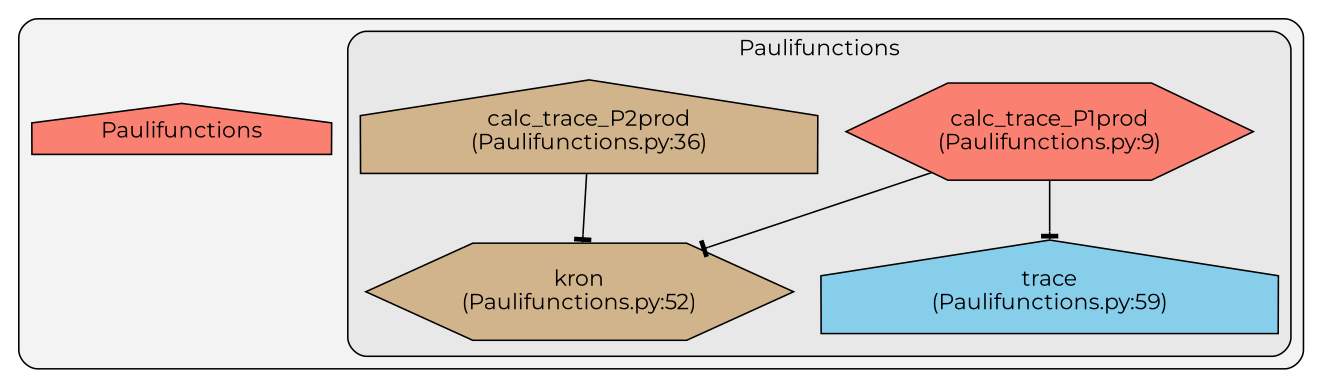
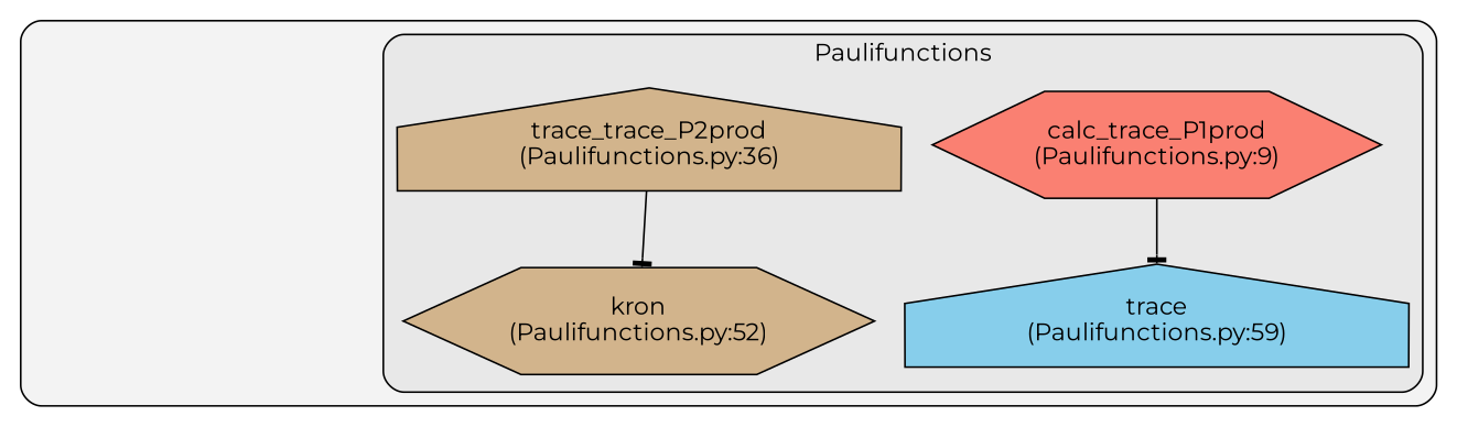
  digraph {
    clusterrank=local
    fontname=Montserrat
    rankdir=TB
    node [fillcolor=salmon fontcolor="#000000" fontname=Montserrat group=0 shape=house style=filled]
    edge [arrowhead=tee color="#000000" fontname=Montserrat style=solid]
    n1 [label="calc_trace_P1prod\n(Paulifunctions.py:9)" shape=hexagon]
-   n2 [fillcolor=tan label="calc_trace_P2prod\n(Paulifunctions.py:36)"]
+   n2 [fillcolor=tan label="trace_trace_P2prod\n(Paulifunctions.py:36)"]
    n3 [fillcolor=tan label="kron\n(Paulifunctions.py:52)" shape=hexagon]
    n4 [fillcolor=skyblue label="trace\n(Paulifunctions.py:59)"]
-   n5 [label=Paulifunctions]
    subgraph cluster_1 {
      fillcolor="#80808018"
      style="filled,rounded"
-     n5
      subgraph cluster_2 {
        fillcolor="#80808018"
        label=Paulifunctions
        style="filled,rounded"
        n1
        n2
        n3
        n4
      }
    }
-   n1 -> n3
    n1 -> n4
    n2 -> n3
  }
